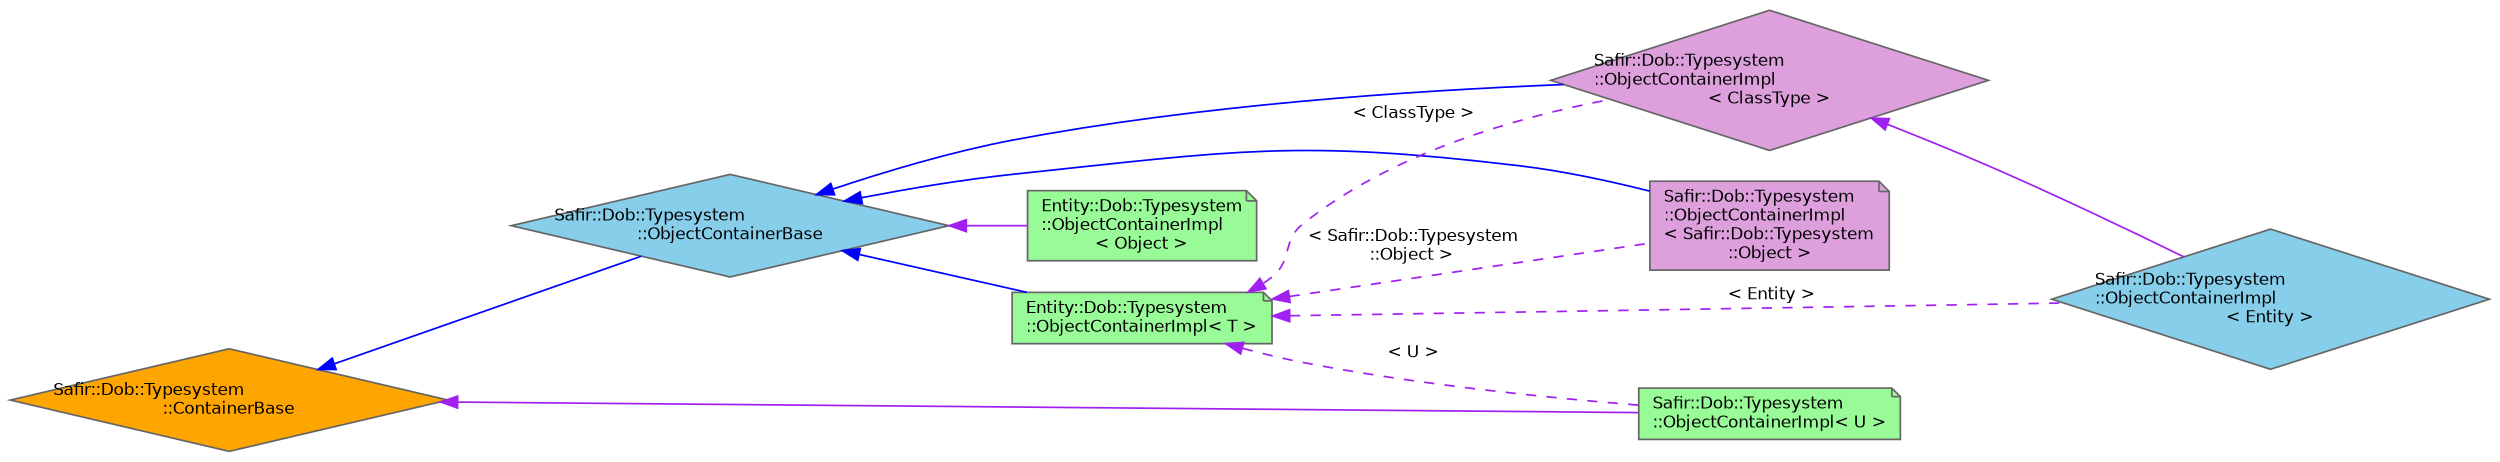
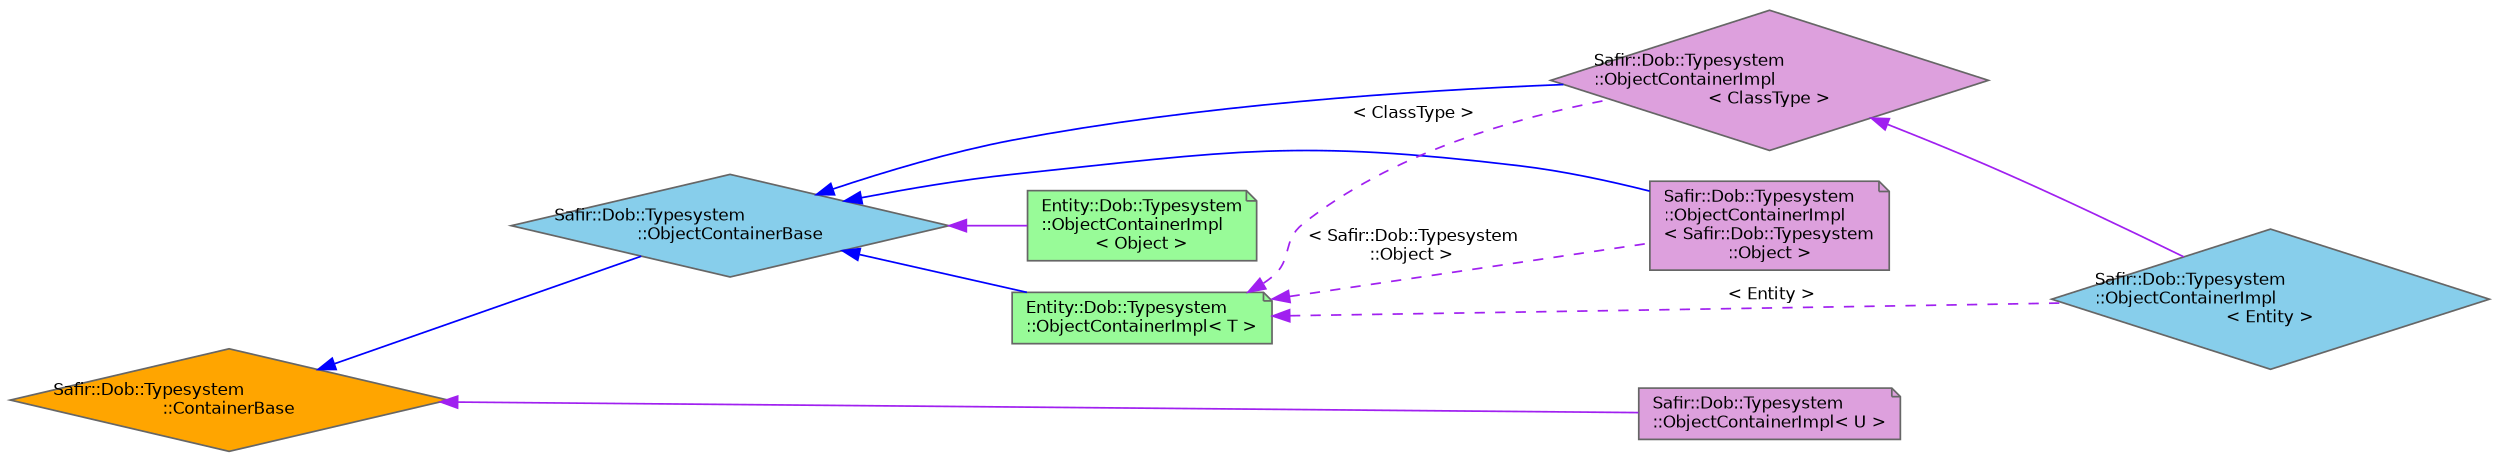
  digraph {
    rankdir=LR
    node [color=gray40 fillcolor=palegreen fontname=Helvetica fontsize=10 shape=diamond style=filled]
    edge [color=purple dir=back fontname=Helvetica fontsize=10 labelfontname=Helvetica labelfontsize=10 style=solid]
    n1 [fillcolor=skyblue fontcolor=black height=0.2 label="Safir::Dob::Typesystem\l::ObjectContainerBase" width=0.4]
    n2 [fillcolor=plum height=0.2 label="Safir::Dob::Typesystem\l::ObjectContainerImpl\l\< Safir::Dob::Typesystem\l::Object \>" shape=note width=0.4]
    n3 [fillcolor=plum height=0.2 label="Safir::Dob::Typesystem\l::ObjectContainerImpl\l\< ClassType \>" width=0.4]
    n4 [height=0.2 label="Entity::Dob::Typesystem\l::ObjectContainerImpl\< T \>" shape=note width=0.4]
    n5 [height=0.2 label="Entity::Dob::Typesystem\l::ObjectContainerImpl\l\< Object \>" shape=note width=0.4]
-   n6 [height=0.2 label="Safir::Dob::Typesystem\l::ObjectContainerImpl\< U \>" shape=note width=0.4]
+   n6 [fillcolor=plum height=0.2 label="Safir::Dob::Typesystem\l::ObjectContainerImpl\< U \>" shape=note width=0.4]
    n7 [fillcolor=skyblue height=0.2 label="Safir::Dob::Typesystem\l::ObjectContainerImpl\l\< Entity \>" width=0.4]
    n8 [fillcolor=orange height=0.2 label="Safir::Dob::Typesystem\l::ContainerBase" width=0.4]
    n1 -> n2 [color=blue]
    n1 -> n3 [color=blue]
    n1 -> n4 [color=blue]
    n1 -> n5
    n3 -> n7
    n4 -> n2 [label=" \< Safir::Dob::Typesystem\l::Object \>" style=dashed]
    n4 -> n3 [label=" \< ClassType \>" style=dashed]
-   n4 -> n6 [label=" \< U \>" style=dashed]
    n4 -> n7 [label=" \< Entity \>" style=dashed]
    n8 -> n1 [color=blue]
    n8 -> n6
  }
